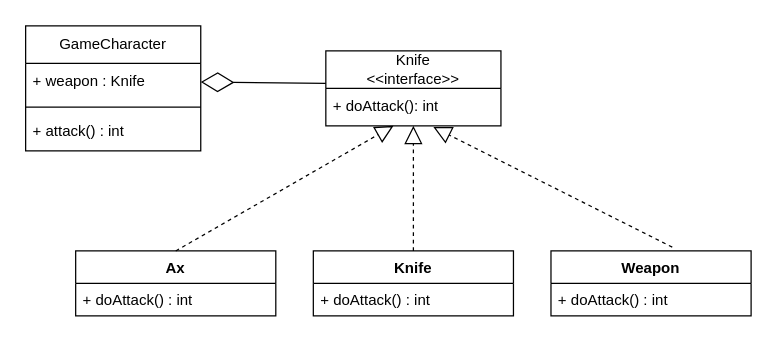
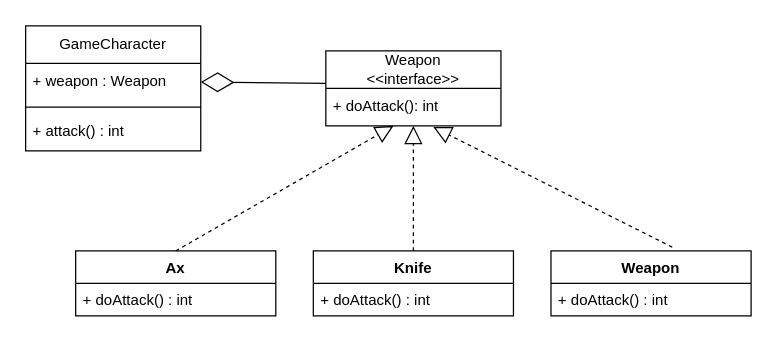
  <mxCell id="0" />
  <mxCell id="1" parent="0" />
  <mxCell id="2" value="GameCharacter" style="swimlane;fontStyle=0;childLayout=stackLayout;horizontal=1;startSize=30;horizontalStack=0;resizeParent=1;resizeParentMax=0;resizeLast=0;collapsible=1;marginBottom=0;whiteSpace=wrap;html=1;" vertex="1" parent="1"><mxGeometry x="20" y="20" width="140" height="100" as="geometry" /></mxCell>
- <mxCell id="3" value="+ weapon : Knife" style="text;strokeColor=none;fillColor=none;align=left;verticalAlign=middle;spacingLeft=4;spacingRight=4;overflow=hidden;points=[[0,0.5],[1,0.5]];portConstraint=eastwest;rotatable=0;whiteSpace=wrap;html=1;" vertex="1" parent="2"><mxGeometry y="30" width="140" height="30" as="geometry" /></mxCell>
+ <mxCell id="3" value="+ weapon : Weapon" style="text;strokeColor=none;fillColor=none;align=left;verticalAlign=middle;spacingLeft=4;spacingRight=4;overflow=hidden;points=[[0,0.5],[1,0.5]];portConstraint=eastwest;rotatable=0;whiteSpace=wrap;html=1;" vertex="1" parent="2"><mxGeometry y="30" width="140" height="30" as="geometry" /></mxCell>
  <mxCell id="4" value="" style="line;strokeWidth=1;html=1;" vertex="1" parent="2"><mxGeometry y="60" width="140" height="10" as="geometry" /></mxCell>
  <mxCell id="5" value="+&amp;nbsp;&lt;span style=&quot;background-color: initial;&quot;&gt;attack()&lt;/span&gt;&lt;span style=&quot;background-color: initial;&quot;&gt;&amp;nbsp;: int&lt;/span&gt;" style="text;strokeColor=none;fillColor=none;align=left;verticalAlign=middle;spacingLeft=4;spacingRight=4;overflow=hidden;points=[[0,0.5],[1,0.5]];portConstraint=eastwest;rotatable=0;whiteSpace=wrap;html=1;" vertex="1" parent="2"><mxGeometry y="70" width="140" height="30" as="geometry" /></mxCell>
- <mxCell id="6" value="Knife&lt;div&gt;&amp;lt;&amp;lt;interface&amp;gt;&amp;gt;&lt;/div&gt;" style="swimlane;fontStyle=0;childLayout=stackLayout;horizontal=1;startSize=30;horizontalStack=0;resizeParent=1;resizeParentMax=0;resizeLast=0;collapsible=1;marginBottom=0;whiteSpace=wrap;html=1;" vertex="1" parent="1"><mxGeometry x="260" y="40" width="140" height="60" as="geometry" /></mxCell>
+ <mxCell id="6" value="Weapon&lt;div&gt;&amp;lt;&amp;lt;interface&amp;gt;&amp;gt;&lt;/div&gt;" style="swimlane;fontStyle=0;childLayout=stackLayout;horizontal=1;startSize=30;horizontalStack=0;resizeParent=1;resizeParentMax=0;resizeLast=0;collapsible=1;marginBottom=0;whiteSpace=wrap;html=1;" vertex="1" parent="1"><mxGeometry x="260" y="40" width="140" height="60" as="geometry" /></mxCell>
  <mxCell id="7" value="+ doAttack(): int" style="text;strokeColor=none;fillColor=none;align=left;verticalAlign=middle;spacingLeft=4;spacingRight=4;overflow=hidden;points=[[0,0.5],[1,0.5]];portConstraint=eastwest;rotatable=0;whiteSpace=wrap;html=1;" vertex="1" parent="6"><mxGeometry y="30" width="140" height="30" as="geometry" /></mxCell>
  <mxCell id="8" value="" style="endArrow=diamondThin;endFill=0;endSize=24;html=1;rounded=0;exitX=0;exitY=-0.133;exitDx=0;exitDy=0;exitPerimeter=0;entryX=1;entryY=0.5;entryDx=0;entryDy=0;" edge="1" parent="1" source="7" target="3"><mxGeometry width="160" relative="1" as="geometry"><mxPoint x="150" y="180" as="sourcePoint" /><mxPoint x="310" y="180" as="targetPoint" /></mxGeometry></mxCell>
  <mxCell id="9" value="Ax" style="swimlane;fontStyle=1;align=center;verticalAlign=top;childLayout=stackLayout;horizontal=1;startSize=26;horizontalStack=0;resizeParent=1;resizeParentMax=0;resizeLast=0;collapsible=1;marginBottom=0;whiteSpace=wrap;html=1;" vertex="1" parent="1"><mxGeometry x="60" y="200" width="160" height="52" as="geometry" /></mxCell>
  <mxCell id="10" value="+ doAttack() : int" style="text;strokeColor=none;fillColor=none;align=left;verticalAlign=top;spacingLeft=4;spacingRight=4;overflow=hidden;rotatable=0;points=[[0,0.5],[1,0.5]];portConstraint=eastwest;whiteSpace=wrap;html=1;" vertex="1" parent="9"><mxGeometry y="26" width="160" height="26" as="geometry" /></mxCell>
  <mxCell id="11" value="Knife" style="swimlane;fontStyle=1;align=center;verticalAlign=top;childLayout=stackLayout;horizontal=1;startSize=26;horizontalStack=0;resizeParent=1;resizeParentMax=0;resizeLast=0;collapsible=1;marginBottom=0;whiteSpace=wrap;html=1;" vertex="1" parent="1"><mxGeometry x="250" y="200" width="160" height="52" as="geometry" /></mxCell>
  <mxCell id="12" value="+ doAttack() : int" style="text;strokeColor=none;fillColor=none;align=left;verticalAlign=top;spacingLeft=4;spacingRight=4;overflow=hidden;rotatable=0;points=[[0,0.5],[1,0.5]];portConstraint=eastwest;whiteSpace=wrap;html=1;" vertex="1" parent="11"><mxGeometry y="26" width="160" height="26" as="geometry" /></mxCell>
  <mxCell id="13" value="Weapon" style="swimlane;fontStyle=1;align=center;verticalAlign=top;childLayout=stackLayout;horizontal=1;startSize=26;horizontalStack=0;resizeParent=1;resizeParentMax=0;resizeLast=0;collapsible=1;marginBottom=0;whiteSpace=wrap;html=1;" vertex="1" parent="1"><mxGeometry x="440" y="200" width="160" height="52" as="geometry" /></mxCell>
  <mxCell id="14" value="+ doAttack() : int" style="text;strokeColor=none;fillColor=none;align=left;verticalAlign=top;spacingLeft=4;spacingRight=4;overflow=hidden;rotatable=0;points=[[0,0.5],[1,0.5]];portConstraint=eastwest;whiteSpace=wrap;html=1;" vertex="1" parent="13"><mxGeometry y="26" width="160" height="26" as="geometry" /></mxCell>
  <mxCell id="15" value="" style="endArrow=block;dashed=1;endFill=0;endSize=12;html=1;rounded=0;exitX=0.5;exitY=0;exitDx=0;exitDy=0;entryX=0.386;entryY=1;entryDx=0;entryDy=0;entryPerimeter=0;" edge="1" parent="1" source="9" target="7"><mxGeometry width="160" relative="1" as="geometry"><mxPoint x="170" y="140" as="sourcePoint" /><mxPoint x="307" y="100" as="targetPoint" /></mxGeometry></mxCell>
  <mxCell id="16" value="" style="endArrow=block;dashed=1;endFill=0;endSize=12;html=1;rounded=0;exitX=0.5;exitY=0;exitDx=0;exitDy=0;" edge="1" parent="1" source="11"><mxGeometry width="160" relative="1" as="geometry"><mxPoint x="340" y="190" as="sourcePoint" /><mxPoint x="330" y="100" as="targetPoint" /></mxGeometry></mxCell>
  <mxCell id="17" value="" style="endArrow=block;dashed=1;endFill=0;endSize=12;html=1;rounded=0;exitX=0.606;exitY=-0.058;exitDx=0;exitDy=0;exitPerimeter=0;entryX=0.614;entryY=1.033;entryDx=0;entryDy=0;entryPerimeter=0;" edge="1" parent="1" source="13" target="7"><mxGeometry width="160" relative="1" as="geometry"><mxPoint x="160" y="220" as="sourcePoint" /><mxPoint x="330" y="100" as="targetPoint" /></mxGeometry></mxCell>
